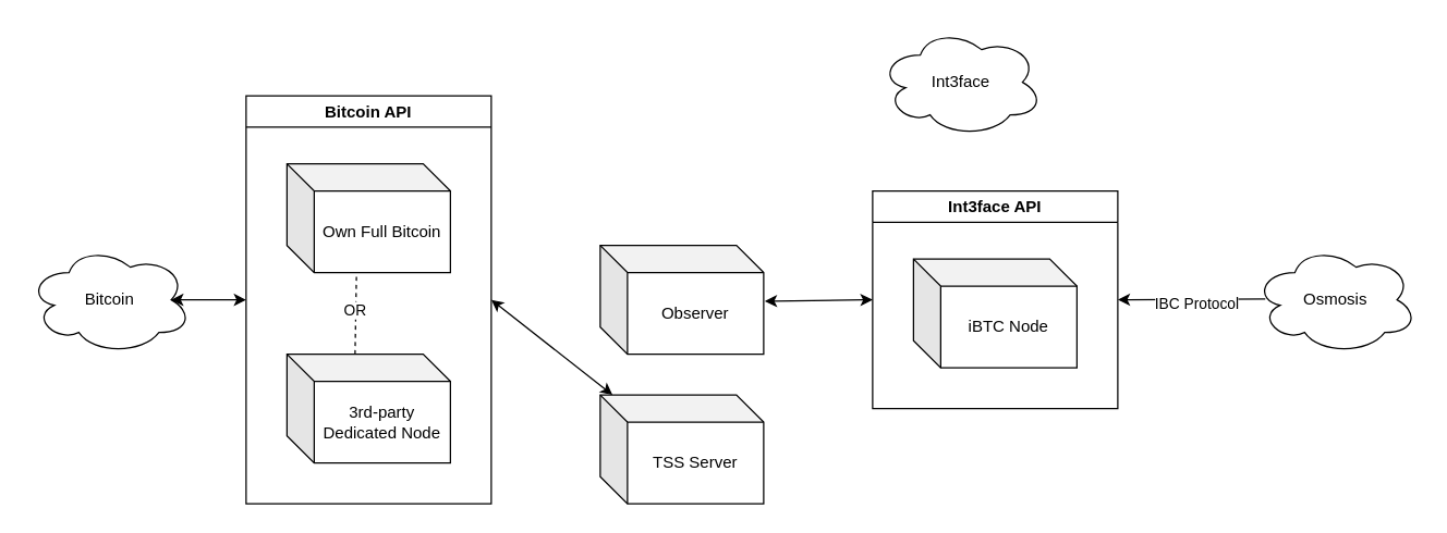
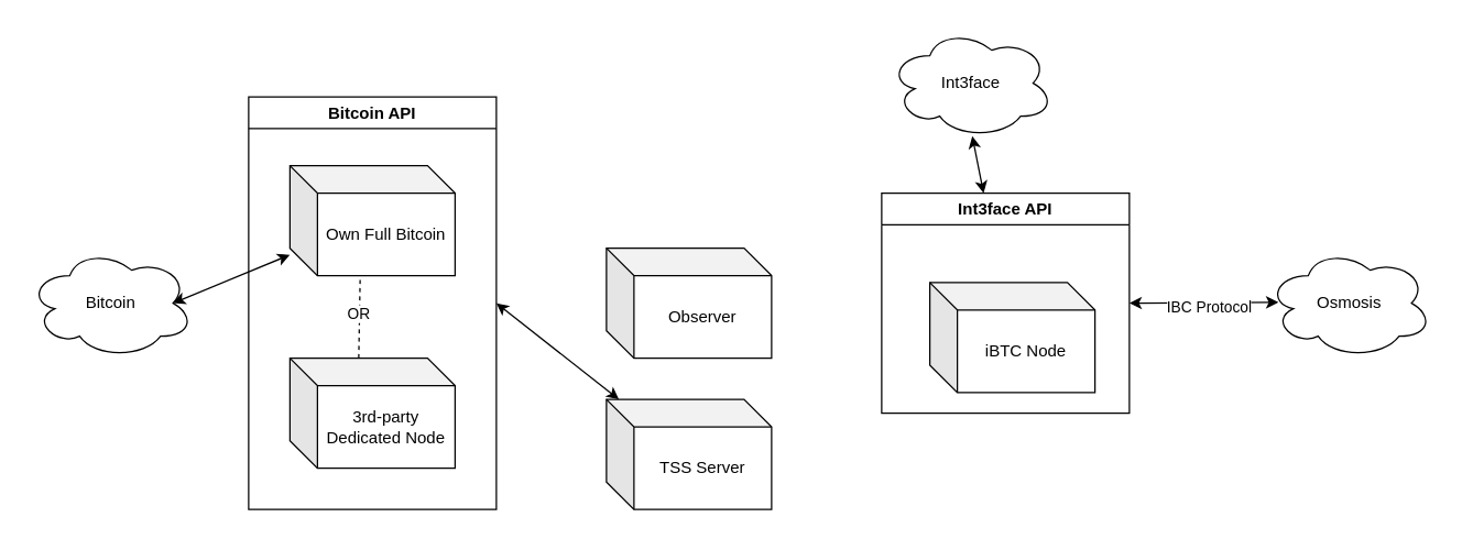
  <mxCell id="0" />
  <mxCell id="1" parent="0" />
  <mxCell id="2" value="Bitcoin API" style="swimlane;whiteSpace=wrap;html=1;" vertex="1" parent="1"><mxGeometry x="180" y="70" width="180" height="300" as="geometry" /></mxCell>
  <mxCell id="3" value="Own Full Bitcoin" style="shape=cube;whiteSpace=wrap;html=1;boundedLbl=1;backgroundOutline=1;darkOpacity=0.05;darkOpacity2=0.1;" vertex="1" parent="2"><mxGeometry x="30" y="50" width="120" height="80" as="geometry" /></mxCell>
  <mxCell id="4" value="3rd-party&lt;div&gt;Dedicated Node&lt;/div&gt;" style="shape=cube;whiteSpace=wrap;html=1;boundedLbl=1;backgroundOutline=1;darkOpacity=0.05;darkOpacity2=0.1;" vertex="1" parent="2"><mxGeometry x="30" y="190" width="120" height="80" as="geometry" /></mxCell>
  <mxCell id="5" value="" style="endArrow=none;dashed=1;html=1;rounded=0;exitX=0;exitY=0;exitDx=50;exitDy=0;exitPerimeter=0;entryX=0.425;entryY=1.038;entryDx=0;entryDy=0;entryPerimeter=0;" edge="1" parent="2" source="4" target="3"><mxGeometry width="50" height="50" relative="1" as="geometry"><mxPoint x="80" y="220" as="sourcePoint" /><mxPoint x="130" y="170" as="targetPoint" /></mxGeometry></mxCell>
  <mxCell id="6" value="OR" style="edgeLabel;html=1;align=center;verticalAlign=middle;resizable=0;points=[];" vertex="1" connectable="0" parent="5"><mxGeometry x="0.111" y="1" relative="1" as="geometry"><mxPoint as="offset" /></mxGeometry></mxCell>
  <mxCell id="7" value="Int3face API" style="swimlane;whiteSpace=wrap;html=1;" vertex="1" parent="1"><mxGeometry x="640" y="140" width="180" height="160" as="geometry" /></mxCell>
- <mxCell id="8" value="iBTC Node" style="shape=cube;whiteSpace=wrap;html=1;boundedLbl=1;backgroundOutline=1;darkOpacity=0.05;darkOpacity2=0.1;" vertex="1" parent="7"><mxGeometry x="30" y="50" width="120" height="80" as="geometry" /></mxCell>
+ <mxCell id="8" value="iBTC Node" style="shape=cube;whiteSpace=wrap;html=1;boundedLbl=1;backgroundOutline=1;darkOpacity=0.05;darkOpacity2=0.1;" vertex="1" parent="7"><mxGeometry x="35" y="65" width="120" height="80" as="geometry" /></mxCell>
  <mxCell id="9" value="Bitcoin" style="ellipse;shape=cloud;whiteSpace=wrap;html=1;" vertex="1" parent="1"><mxGeometry x="20" y="180" width="120" height="80" as="geometry" /></mxCell>
  <mxCell id="10" value="Int3face" style="ellipse;shape=cloud;whiteSpace=wrap;html=1;" vertex="1" parent="1"><mxGeometry x="645" y="20" width="120" height="80" as="geometry" /></mxCell>
  <mxCell id="11" value="Observer" style="shape=cube;whiteSpace=wrap;html=1;boundedLbl=1;backgroundOutline=1;darkOpacity=0.05;darkOpacity2=0.1;" vertex="1" parent="1"><mxGeometry x="440" y="180" width="120" height="80" as="geometry" /></mxCell>
  <mxCell id="12" value="Osmosis" style="ellipse;shape=cloud;whiteSpace=wrap;html=1;" vertex="1" parent="1"><mxGeometry x="920" y="180" width="120" height="80" as="geometry" /></mxCell>
- <mxCell id="13" value="" style="endArrow=classic;startArrow=classic;html=1;rounded=0;exitX=0.875;exitY=0.5;exitDx=0;exitDy=0;exitPerimeter=0;entryX=0;entryY=0.5;entryDx=0;entryDy=0;" edge="1" parent="1" source="9" target="2"><mxGeometry width="50" height="50" relative="1" as="geometry"><mxPoint x="150" y="320" as="sourcePoint" /><mxPoint x="200" y="270" as="targetPoint" /></mxGeometry></mxCell>
+ <mxCell id="13" value="" style="endArrow=classic;startArrow=classic;html=1;rounded=0;exitX=0.875;exitY=0.5;exitDx=0;exitDy=0;exitPerimeter=0;" edge="1" parent="1" source="9" target="3"><mxGeometry width="50" height="50" relative="1" as="geometry"><mxPoint x="150" y="320" as="sourcePoint" /><mxPoint x="200" y="270" as="targetPoint" /></mxGeometry></mxCell>
  <mxCell id="14" value="" style="endArrow=classic;startArrow=classic;html=1;rounded=0;exitX=1;exitY=0.5;exitDx=0;exitDy=0;" edge="1" parent="1" source="2" target="19"><mxGeometry width="50" height="50" relative="1" as="geometry"><mxPoint x="380" y="300" as="sourcePoint" /><mxPoint x="430" y="250" as="targetPoint" /></mxGeometry></mxCell>
- <mxCell id="15" value="" style="endArrow=classic;startArrow=classic;html=1;rounded=0;entryX=0;entryY=0.5;entryDx=0;entryDy=0;exitX=1.007;exitY=0.513;exitDx=0;exitDy=0;exitPerimeter=0;" edge="1" parent="1" source="11" target="7"><mxGeometry width="50" height="50" relative="1" as="geometry"><mxPoint x="580" y="240" as="sourcePoint" /><mxPoint x="620" y="270" as="targetPoint" /></mxGeometry></mxCell>
- <mxCell id="17" value="" style="endArrow=none;startArrow=classic;html=1;rounded=0;exitX=1;exitY=0.5;exitDx=0;exitDy=0;entryX=0.069;entryY=0.492;entryDx=0;entryDy=0;entryPerimeter=0;" edge="1" parent="1" source="7" target="12"><mxGeometry width="50" height="50" relative="1" as="geometry"><mxPoint x="960" y="160" as="sourcePoint" /><mxPoint x="1010" y="110" as="targetPoint" /></mxGeometry></mxCell>
+ <mxCell id="16" value="" style="endArrow=classic;startArrow=classic;html=1;rounded=0;entryX=0.507;entryY=0.981;entryDx=0;entryDy=0;entryPerimeter=0;" edge="1" parent="1" source="7" target="10"><mxGeometry width="50" height="50" relative="1" as="geometry"><mxPoint x="670" y="130" as="sourcePoint" /><mxPoint x="740" y="120" as="targetPoint" /></mxGeometry></mxCell>
+ <mxCell id="17" value="" style="endArrow=classic;startArrow=classic;html=1;rounded=0;exitX=1;exitY=0.5;exitDx=0;exitDy=0;entryX=0.069;entryY=0.492;entryDx=0;entryDy=0;entryPerimeter=0;" edge="1" parent="1" source="7" target="12"><mxGeometry width="50" height="50" relative="1" as="geometry"><mxPoint x="960" y="160" as="sourcePoint" /><mxPoint x="1010" y="110" as="targetPoint" /></mxGeometry></mxCell>
  <mxCell id="18" value="IBC Protocol" style="edgeLabel;html=1;align=center;verticalAlign=middle;resizable=0;points=[];" vertex="1" connectable="0" parent="17"><mxGeometry x="0.052" y="-3" relative="1" as="geometry"><mxPoint as="offset" /></mxGeometry></mxCell>
  <mxCell id="19" value="TSS Server" style="shape=cube;whiteSpace=wrap;html=1;boundedLbl=1;backgroundOutline=1;darkOpacity=0.05;darkOpacity2=0.1;" vertex="1" parent="1"><mxGeometry x="440" y="290" width="120" height="80" as="geometry" /></mxCell>
